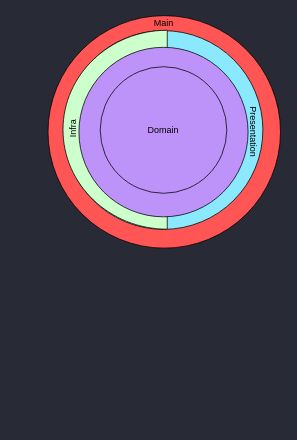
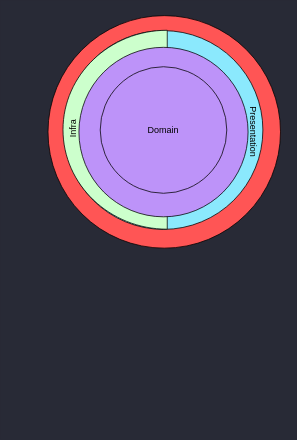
  <mxCell id="0" />
  <mxCell id="1" parent="0" />
  <mxCell id="2" value="" style="ellipse;whiteSpace=wrap;html=1;fillColor=#FF5555;" parent="1" vertex="1"><mxGeometry x="63.5" y="20" width="310" height="310" as="geometry" /></mxCell>
  <mxCell id="3" value="" style="ellipse;whiteSpace=wrap;html=1;fillColor=#8BE9FD;" parent="1" vertex="1"><mxGeometry x="85" y="40" width="265" height="265" as="geometry" /></mxCell>
  <mxCell id="4" value="" style="verticalLabelPosition=bottom;verticalAlign=top;html=1;shape=mxgraph.basic.half_circle;fillColor=#CCFFCC;rotation=90;" parent="1" vertex="1"><mxGeometry x="20.38" y="102.63" width="265.25" height="139" as="geometry" /></mxCell>
  <mxCell id="5" style="edgeStyle=orthogonalEdgeStyle;rounded=0;orthogonalLoop=1;jettySize=auto;html=1;exitX=0;exitY=0.5;exitDx=0;exitDy=0;entryX=1;entryY=0.5;entryDx=0;entryDy=0;fontSize=13;fontColor=#F8F8F2;strokeWidth=2;strokeColor=#BD93F9;" parent="1" edge="1"><mxGeometry relative="1" as="geometry"><mxPoint x="51" y="564" as="targetPoint" /></mxGeometry></mxCell>
  <mxCell id="6" style="edgeStyle=orthogonalEdgeStyle;rounded=0;orthogonalLoop=1;jettySize=auto;html=1;exitX=1;exitY=0.5;exitDx=0;exitDy=0;entryX=0;entryY=0.5;entryDx=0;entryDy=0;strokeColor=#BD93F9;strokeWidth=2;fontSize=13;fontColor=#F8F8F2;" parent="1" edge="1"><mxGeometry relative="1" as="geometry"><mxPoint x="247" y="564" as="sourcePoint" /></mxGeometry></mxCell>
  <mxCell id="7" value="" style="ellipse;whiteSpace=wrap;html=1;fillColor=#BD93F9;" parent="1" vertex="1"><mxGeometry x="104.75" y="62.25" width="225.5" height="226" as="geometry" /></mxCell>
  <mxCell id="8" value="Domain" style="ellipse;whiteSpace=wrap;html=1;fillColor=#bd93f9;" parent="1" vertex="1"><mxGeometry x="133.13" y="88.13" width="168.75" height="168.75" as="geometry" /></mxCell>
  <mxCell id="9" value="&lt;font color=&quot;#000000&quot;&gt;Infra&lt;/font&gt;" style="text;html=1;strokeColor=none;fillColor=none;align=center;verticalAlign=middle;whiteSpace=wrap;rounded=0;rotation=-90;" parent="1" vertex="1"><mxGeometry x="77" y="160.5" width="40" height="20" as="geometry" /></mxCell>
  <mxCell id="10" value="&lt;font color=&quot;#000000&quot;&gt;Presentation&lt;/font&gt;" style="text;html=1;strokeColor=none;fillColor=none;align=center;verticalAlign=middle;whiteSpace=wrap;rounded=0;rotation=90;" parent="1" vertex="1"><mxGeometry x="317.5" y="164.5" width="40" height="20" as="geometry" /></mxCell>
- <mxCell id="11" value="Main" style="text;html=1;strokeColor=none;fillColor=none;align=center;verticalAlign=middle;whiteSpace=wrap;rounded=0;" parent="1" vertex="1"><mxGeometry x="163.5" y="20" width="108" height="20" as="geometry" /></mxCell>
